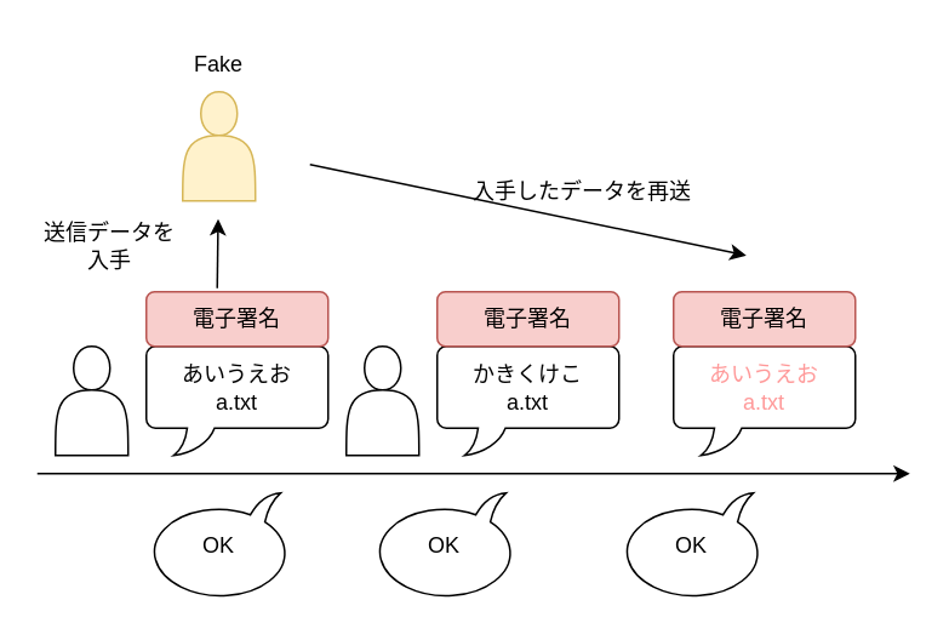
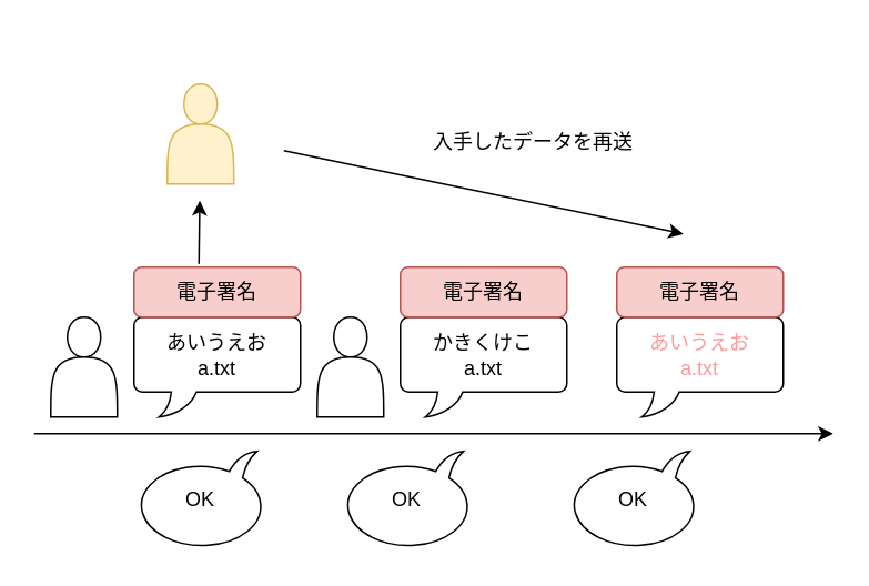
  <mxCell id="0" />
  <mxCell id="1" parent="0" />
  <mxCell id="2" value="" style="endArrow=classic;html=1;rounded=0;" edge="1" parent="1"><mxGeometry width="50" height="50" relative="1" as="geometry"><mxPoint x="20" y="260" as="sourcePoint" /><mxPoint x="500" y="260" as="targetPoint" /></mxGeometry></mxCell>
  <mxCell id="3" value="あいうえお&lt;br&gt;a.txt" style="whiteSpace=wrap;html=1;shape=mxgraph.basic.roundRectCallout;dx=30;dy=15;size=5;boundedLbl=1;rotation=0;" vertex="1" parent="1"><mxGeometry x="80" y="190" width="100" height="60" as="geometry" /></mxCell>
  <mxCell id="4" value="" style="whiteSpace=wrap;html=1;shape=mxgraph.basic.oval_callout;rotation=-179;" vertex="1" parent="1"><mxGeometry x="80" y="270" width="80" height="60" as="geometry" /></mxCell>
  <mxCell id="5" value="OK" style="text;html=1;strokeColor=none;fillColor=none;align=center;verticalAlign=middle;whiteSpace=wrap;rounded=0;" vertex="1" parent="1"><mxGeometry x="90" y="285" width="60" height="30" as="geometry" /></mxCell>
  <mxCell id="6" value="電子署名" style="rounded=1;whiteSpace=wrap;html=1;fillColor=#f8cecc;strokeColor=#b85450;" vertex="1" parent="1"><mxGeometry x="80" y="160" width="100" height="30" as="geometry" /></mxCell>
  <mxCell id="7" value="かきくけこ&lt;br&gt;a.txt" style="whiteSpace=wrap;html=1;shape=mxgraph.basic.roundRectCallout;dx=30;dy=15;size=5;boundedLbl=1;rotation=0;" vertex="1" parent="1"><mxGeometry x="240" y="190" width="100" height="60" as="geometry" /></mxCell>
  <mxCell id="8" value="電子署名" style="rounded=1;whiteSpace=wrap;html=1;fillColor=#f8cecc;strokeColor=#b85450;" vertex="1" parent="1"><mxGeometry x="240" y="160" width="100" height="30" as="geometry" /></mxCell>
  <mxCell id="9" value="" style="whiteSpace=wrap;html=1;shape=mxgraph.basic.oval_callout;rotation=-179;" vertex="1" parent="1"><mxGeometry x="204" y="270" width="80" height="60" as="geometry" /></mxCell>
  <mxCell id="10" value="OK" style="text;html=1;strokeColor=none;fillColor=none;align=center;verticalAlign=middle;whiteSpace=wrap;rounded=0;" vertex="1" parent="1"><mxGeometry x="214" y="285" width="60" height="30" as="geometry" /></mxCell>
  <mxCell id="11" value="" style="shape=actor;whiteSpace=wrap;html=1;" vertex="1" parent="1"><mxGeometry x="30" y="190" width="40" height="60" as="geometry" /></mxCell>
  <mxCell id="12" value="" style="shape=actor;whiteSpace=wrap;html=1;" vertex="1" parent="1"><mxGeometry x="190" y="190" width="40" height="60" as="geometry" /></mxCell>
  <mxCell id="13" value="" style="endArrow=classic;html=1;rounded=0;exitX=0.39;exitY=-0.067;exitDx=0;exitDy=0;exitPerimeter=0;" edge="1" parent="1" source="6"><mxGeometry width="50" height="50" relative="1" as="geometry"><mxPoint x="119.5" y="140" as="sourcePoint" /><mxPoint x="119.5" y="120" as="targetPoint" /></mxGeometry></mxCell>
  <mxCell id="14" value="" style="shape=actor;whiteSpace=wrap;html=1;fillColor=#fff2cc;strokeColor=#d6b656;" vertex="1" parent="1"><mxGeometry x="100" y="50" width="40" height="60" as="geometry" /></mxCell>
- <mxCell id="15" value="Fake" style="text;html=1;strokeColor=none;fillColor=none;align=center;verticalAlign=middle;whiteSpace=wrap;rounded=0;" vertex="1" parent="1"><mxGeometry x="90" y="20" width="60" height="30" as="geometry" /></mxCell>
  <mxCell id="16" value="" style="endArrow=classic;html=1;rounded=0;" edge="1" parent="1"><mxGeometry width="50" height="50" relative="1" as="geometry"><mxPoint x="170" y="90" as="sourcePoint" /><mxPoint x="410" y="140" as="targetPoint" /></mxGeometry></mxCell>
- <mxCell id="17" value="送信データを入手" style="text;html=1;strokeColor=none;fillColor=none;align=center;verticalAlign=middle;whiteSpace=wrap;rounded=0;" vertex="1" parent="1"><mxGeometry x="20" y="120" width="80" height="30" as="geometry" /></mxCell>
  <mxCell id="18" value="&lt;font color=&quot;#ff9999&quot;&gt;あいうえお&lt;br&gt;a.txt&lt;/font&gt;" style="whiteSpace=wrap;html=1;shape=mxgraph.basic.roundRectCallout;dx=30;dy=15;size=5;boundedLbl=1;rotation=0;" vertex="1" parent="1"><mxGeometry x="370" y="190" width="100" height="60" as="geometry" /></mxCell>
  <mxCell id="19" value="電子署名" style="rounded=1;whiteSpace=wrap;html=1;fillColor=#f8cecc;strokeColor=#b85450;" vertex="1" parent="1"><mxGeometry x="370" y="160" width="100" height="30" as="geometry" /></mxCell>
- <mxCell id="20" value="入手したデータを再送" style="text;html=1;strokeColor=none;fillColor=none;align=center;verticalAlign=middle;whiteSpace=wrap;rounded=0;" vertex="1" parent="1"><mxGeometry x="250" y="90" width="140" height="30" as="geometry" /></mxCell>
+ <mxCell id="20" value="入手したデータを再送" style="text;html=1;strokeColor=none;fillColor=none;align=center;verticalAlign=middle;whiteSpace=wrap;rounded=0;" vertex="1" parent="1"><mxGeometry x="250" y="70" width="140" height="30" as="geometry" /></mxCell>
  <mxCell id="21" value="" style="whiteSpace=wrap;html=1;shape=mxgraph.basic.oval_callout;rotation=-179;" vertex="1" parent="1"><mxGeometry x="340" y="270" width="80" height="60" as="geometry" /></mxCell>
  <mxCell id="22" value="OK" style="text;html=1;strokeColor=none;fillColor=none;align=center;verticalAlign=middle;whiteSpace=wrap;rounded=0;" vertex="1" parent="1"><mxGeometry x="350" y="285" width="60" height="30" as="geometry" /></mxCell>
